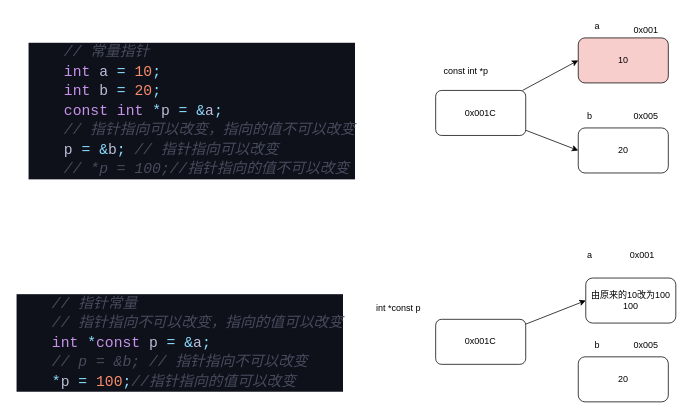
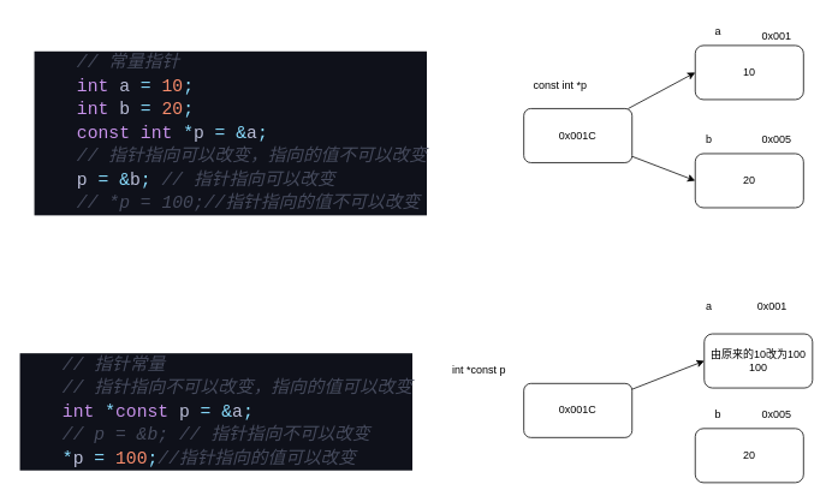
  <mxCell id="0" />
  <mxCell id="1" parent="0" />
- <mxCell id="2" value="10" style="rounded=1;whiteSpace=wrap;html=1;fillColor=#f8cecc;" parent="1" vertex="1"><mxGeometry x="770" y="50" width="120" height="60" as="geometry" /></mxCell>
+ <mxCell id="2" value="10" style="rounded=1;whiteSpace=wrap;html=1;" parent="1" vertex="1"><mxGeometry x="770" y="50" width="120" height="60" as="geometry" /></mxCell>
  <mxCell id="3" style="edgeStyle=none;html=1;entryX=0;entryY=0.5;entryDx=0;entryDy=0;" parent="1" source="5" target="2" edge="1"><mxGeometry relative="1" as="geometry" /></mxCell>
  <mxCell id="4" style="edgeStyle=none;html=1;entryX=0;entryY=0.5;entryDx=0;entryDy=0;" parent="1" source="5" target="6" edge="1"><mxGeometry relative="1" as="geometry" /></mxCell>
  <mxCell id="5" value="0x001C" style="rounded=1;whiteSpace=wrap;html=1;arcSize=13;" parent="1" vertex="1"><mxGeometry x="580" y="120" width="120" height="60" as="geometry" /></mxCell>
  <mxCell id="6" value="20" style="rounded=1;whiteSpace=wrap;html=1;" parent="1" vertex="1"><mxGeometry x="770" y="170" width="120" height="60" as="geometry" /></mxCell>
  <mxCell id="7" value="a" style="text;html=1;align=center;verticalAlign=middle;resizable=0;points=[];autosize=1;strokeColor=none;fillColor=none;" parent="1" vertex="1"><mxGeometry x="780" y="20" width="30" height="30" as="geometry" /></mxCell>
  <mxCell id="8" value="b" style="text;html=1;align=center;verticalAlign=middle;resizable=0;points=[];autosize=1;strokeColor=none;fillColor=none;" parent="1" vertex="1"><mxGeometry x="770" y="140" width="30" height="30" as="geometry" /></mxCell>
  <mxCell id="9" value="0x001" style="text;html=1;align=center;verticalAlign=middle;resizable=0;points=[];autosize=1;strokeColor=none;fillColor=none;" parent="1" vertex="1"><mxGeometry x="830" y="25" width="60" height="30" as="geometry" /></mxCell>
  <mxCell id="10" value="0x005" style="text;html=1;align=center;verticalAlign=middle;resizable=0;points=[];autosize=1;strokeColor=none;fillColor=none;" parent="1" vertex="1"><mxGeometry x="830" y="140" width="60" height="30" as="geometry" /></mxCell>
  <mxCell id="11" value="const int *p" style="text;html=1;align=center;verticalAlign=middle;resizable=0;points=[];autosize=1;strokeColor=none;fillColor=none;" parent="1" vertex="1"><mxGeometry x="580" y="80" width="80" height="30" as="geometry" /></mxCell>
  <mxCell id="12" value="&lt;div style=&quot;color: rgb(186, 190, 216); background-color: rgb(15, 17, 26); font-family: consolas, Consolas, &amp;quot;Courier New&amp;quot;, monospace; font-weight: normal; font-size: 19.6px; line-height: 26px;&quot;&gt;&lt;div&gt;&lt;span style=&quot;color: #464b5d;font-style: italic;&quot;&gt;&amp;nbsp; &amp;nbsp; // 常量指针&lt;/span&gt;&lt;/div&gt;&lt;div&gt;&lt;span style=&quot;color: #babed8;&quot;&gt;&amp;nbsp; &amp;nbsp; &lt;/span&gt;&lt;span style=&quot;color: #c792ea;&quot;&gt;int&lt;/span&gt;&lt;span style=&quot;color: #babed8;&quot;&gt; &lt;/span&gt;&lt;span style=&quot;color: #babed8;&quot;&gt;a&lt;/span&gt;&lt;span style=&quot;color: #babed8;&quot;&gt; &lt;/span&gt;&lt;span style=&quot;color: #89ddff;&quot;&gt;=&lt;/span&gt;&lt;span style=&quot;color: #babed8;&quot;&gt; &lt;/span&gt;&lt;span style=&quot;color: #f78c6c;&quot;&gt;10&lt;/span&gt;&lt;span style=&quot;color: #89ddff;&quot;&gt;;&lt;/span&gt;&lt;/div&gt;&lt;div&gt;&lt;span style=&quot;color: #babed8;&quot;&gt;&amp;nbsp; &amp;nbsp; &lt;/span&gt;&lt;span style=&quot;color: #c792ea;&quot;&gt;int&lt;/span&gt;&lt;span style=&quot;color: #babed8;&quot;&gt; &lt;/span&gt;&lt;span style=&quot;color: #babed8;&quot;&gt;b&lt;/span&gt;&lt;span style=&quot;color: #babed8;&quot;&gt; &lt;/span&gt;&lt;span style=&quot;color: #89ddff;&quot;&gt;=&lt;/span&gt;&lt;span style=&quot;color: #babed8;&quot;&gt; &lt;/span&gt;&lt;span style=&quot;color: #f78c6c;&quot;&gt;20&lt;/span&gt;&lt;span style=&quot;color: #89ddff;&quot;&gt;;&lt;/span&gt;&lt;/div&gt;&lt;div&gt;&lt;span style=&quot;color: #babed8;&quot;&gt;&amp;nbsp; &amp;nbsp; &lt;/span&gt;&lt;span style=&quot;color: #c792ea;&quot;&gt;const&lt;/span&gt;&lt;span style=&quot;color: #babed8;&quot;&gt; &lt;/span&gt;&lt;span style=&quot;color: #c792ea;&quot;&gt;int&lt;/span&gt;&lt;span style=&quot;color: #babed8;&quot;&gt; &lt;/span&gt;&lt;span style=&quot;color: #89ddff;&quot;&gt;*&lt;/span&gt;&lt;span style=&quot;color: #babed8;&quot;&gt;p&lt;/span&gt;&lt;span style=&quot;color: #babed8;&quot;&gt; &lt;/span&gt;&lt;span style=&quot;color: #89ddff;&quot;&gt;=&lt;/span&gt;&lt;span style=&quot;color: #babed8;&quot;&gt; &lt;/span&gt;&lt;span style=&quot;color: #89ddff;&quot;&gt;&amp;amp;&lt;/span&gt;&lt;span style=&quot;color: #babed8;&quot;&gt;a&lt;/span&gt;&lt;span style=&quot;color: #89ddff;&quot;&gt;;&lt;/span&gt;&lt;/div&gt;&lt;div&gt;&lt;span style=&quot;color: #464b5d;font-style: italic;&quot;&gt;&amp;nbsp; &amp;nbsp; // 指针指向可以改变，指向的值不可以改变&lt;/span&gt;&lt;/div&gt;&lt;div&gt;&lt;span style=&quot;color: #babed8;&quot;&gt;&amp;nbsp; &amp;nbsp; &lt;/span&gt;&lt;span style=&quot;color: #babed8;&quot;&gt;p&lt;/span&gt;&lt;span style=&quot;color: #babed8;&quot;&gt; &lt;/span&gt;&lt;span style=&quot;color: #89ddff;&quot;&gt;=&lt;/span&gt;&lt;span style=&quot;color: #babed8;&quot;&gt; &lt;/span&gt;&lt;span style=&quot;color: #89ddff;&quot;&gt;&amp;amp;&lt;/span&gt;&lt;span style=&quot;color: #babed8;&quot;&gt;b&lt;/span&gt;&lt;span style=&quot;color: #89ddff;&quot;&gt;;&lt;/span&gt;&lt;span style=&quot;color: #464b5d;font-style: italic;&quot;&gt; // 指针指向可以改变&lt;/span&gt;&lt;/div&gt;&lt;div&gt;&lt;span style=&quot;color: #464b5d;font-style: italic;&quot;&gt;&amp;nbsp; &amp;nbsp; // *p = 100;//指针指向的值不可以改变&lt;/span&gt;&lt;/div&gt;&lt;/div&gt;" style="text;whiteSpace=wrap;html=1;" parent="1" vertex="1"><mxGeometry x="36" y="50" width="460" height="210" as="geometry" /></mxCell>
  <mxCell id="13" value="&lt;div style=&quot;color: rgb(186, 190, 216); background-color: rgb(15, 17, 26); font-family: consolas, Consolas, &amp;quot;Courier New&amp;quot;, monospace; font-weight: normal; font-size: 19.6px; line-height: 26px;&quot;&gt;&lt;div&gt;&lt;span style=&quot;color: #464b5d;font-style: italic;&quot;&gt;&amp;nbsp; &amp;nbsp; // 指针常量&lt;/span&gt;&lt;/div&gt;&lt;div&gt;&lt;span style=&quot;color: #464b5d;font-style: italic;&quot;&gt;&amp;nbsp; &amp;nbsp; // 指针指向不可以改变，指向的值可以改变&lt;/span&gt;&lt;/div&gt;&lt;div&gt;&lt;span style=&quot;color: #babed8;&quot;&gt;&amp;nbsp; &amp;nbsp; &lt;/span&gt;&lt;span style=&quot;color: #c792ea;&quot;&gt;int&lt;/span&gt;&lt;span style=&quot;color: #babed8;&quot;&gt; &lt;/span&gt;&lt;span style=&quot;color: #89ddff;&quot;&gt;*&lt;/span&gt;&lt;span style=&quot;color: #c792ea;&quot;&gt;const&lt;/span&gt;&lt;span style=&quot;color: #babed8;&quot;&gt; &lt;/span&gt;&lt;span style=&quot;color: #babed8;&quot;&gt;p&lt;/span&gt;&lt;span style=&quot;color: #babed8;&quot;&gt; &lt;/span&gt;&lt;span style=&quot;color: #89ddff;&quot;&gt;=&lt;/span&gt;&lt;span style=&quot;color: #babed8;&quot;&gt; &lt;/span&gt;&lt;span style=&quot;color: #89ddff;&quot;&gt;&amp;amp;&lt;/span&gt;&lt;span style=&quot;color: #babed8;&quot;&gt;a&lt;/span&gt;&lt;span style=&quot;color: #89ddff;&quot;&gt;;&lt;/span&gt;&lt;/div&gt;&lt;div&gt;&lt;span style=&quot;color: #464b5d;font-style: italic;&quot;&gt;&amp;nbsp; &amp;nbsp; // p = &amp;amp;b; // 指针指向不可以改变&lt;/span&gt;&lt;/div&gt;&lt;div&gt;&lt;span style=&quot;color: #babed8;&quot;&gt;&amp;nbsp; &amp;nbsp; &lt;/span&gt;&lt;span style=&quot;color: #89ddff;&quot;&gt;*&lt;/span&gt;&lt;span style=&quot;color: #babed8;&quot;&gt;p&lt;/span&gt;&lt;span style=&quot;color: #babed8;&quot;&gt; &lt;/span&gt;&lt;span style=&quot;color: #89ddff;&quot;&gt;=&lt;/span&gt;&lt;span style=&quot;color: #babed8;&quot;&gt; &lt;/span&gt;&lt;span style=&quot;color: #f78c6c;&quot;&gt;100&lt;/span&gt;&lt;span style=&quot;color: #89ddff;&quot;&gt;;&lt;/span&gt;&lt;span style=&quot;color: #464b5d;font-style: italic;&quot;&gt;//指针指向的值可以改变&lt;/span&gt;&lt;/div&gt;&lt;/div&gt;" style="text;whiteSpace=wrap;html=1;" parent="1" vertex="1"><mxGeometry x="20" y="385" width="460" height="150" as="geometry" /></mxCell>
  <mxCell id="14" value="由原来的10改为100&lt;br&gt;100" style="rounded=1;whiteSpace=wrap;html=1;" parent="1" vertex="1"><mxGeometry x="780" y="370" width="120" height="60" as="geometry" /></mxCell>
  <mxCell id="15" style="edgeStyle=none;html=1;entryX=0;entryY=0.5;entryDx=0;entryDy=0;" parent="1" source="16" target="14" edge="1"><mxGeometry relative="1" as="geometry" /></mxCell>
  <mxCell id="16" value="0x001C" style="rounded=1;whiteSpace=wrap;html=1;arcSize=13;" parent="1" vertex="1"><mxGeometry x="580" y="425" width="120" height="60" as="geometry" /></mxCell>
  <mxCell id="17" value="20" style="rounded=1;whiteSpace=wrap;html=1;" parent="1" vertex="1"><mxGeometry x="770" y="475" width="120" height="60" as="geometry" /></mxCell>
  <mxCell id="18" value="b" style="text;html=1;align=center;verticalAlign=middle;resizable=0;points=[];autosize=1;strokeColor=none;fillColor=none;" parent="1" vertex="1"><mxGeometry x="780" y="445" width="30" height="30" as="geometry" /></mxCell>
  <mxCell id="19" value="0x005" style="text;html=1;align=center;verticalAlign=middle;resizable=0;points=[];autosize=1;strokeColor=none;fillColor=none;" parent="1" vertex="1"><mxGeometry x="830" y="445" width="60" height="30" as="geometry" /></mxCell>
  <mxCell id="20" value="int *const p" style="text;html=1;align=center;verticalAlign=middle;resizable=0;points=[];autosize=1;strokeColor=none;fillColor=none;" parent="1" vertex="1"><mxGeometry x="490" y="395" width="80" height="30" as="geometry" /></mxCell>
  <mxCell id="21" value="a" style="text;html=1;align=center;verticalAlign=middle;resizable=0;points=[];autosize=1;strokeColor=none;fillColor=none;" parent="1" vertex="1"><mxGeometry x="770" y="325" width="30" height="30" as="geometry" /></mxCell>
  <mxCell id="22" value="0x001" style="text;html=1;align=center;verticalAlign=middle;resizable=0;points=[];autosize=1;strokeColor=none;fillColor=none;" parent="1" vertex="1"><mxGeometry x="825" y="325" width="60" height="30" as="geometry" /></mxCell>
